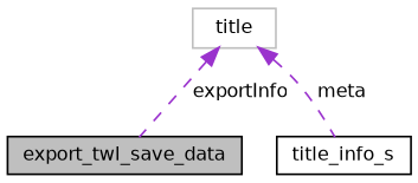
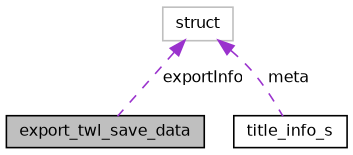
  digraph {
    node [color=black fillcolor=white fontname=Helvetica fontsize=10 shape=record style=filled]
    edge [color=darkorchid3 dir=back fontname=Helvetica fontsize=10 labelfontname=Helvetica labelfontsize=10 style=dashed]
    n1 [fillcolor=grey75 fontcolor=black height=0.2 label=export_twl_save_data width=0.4]
-   n2 [color=grey75 height=0.2 label=title width=0.4]
+   n2 [color=grey75 height=0.2 label=struct width=0.4]
    n3 [height=0.2 label=title_info_s width=0.4]
    n2 -> n1 [label=" exportInfo"]
    n2 -> n3 [label=" meta"]
  }
